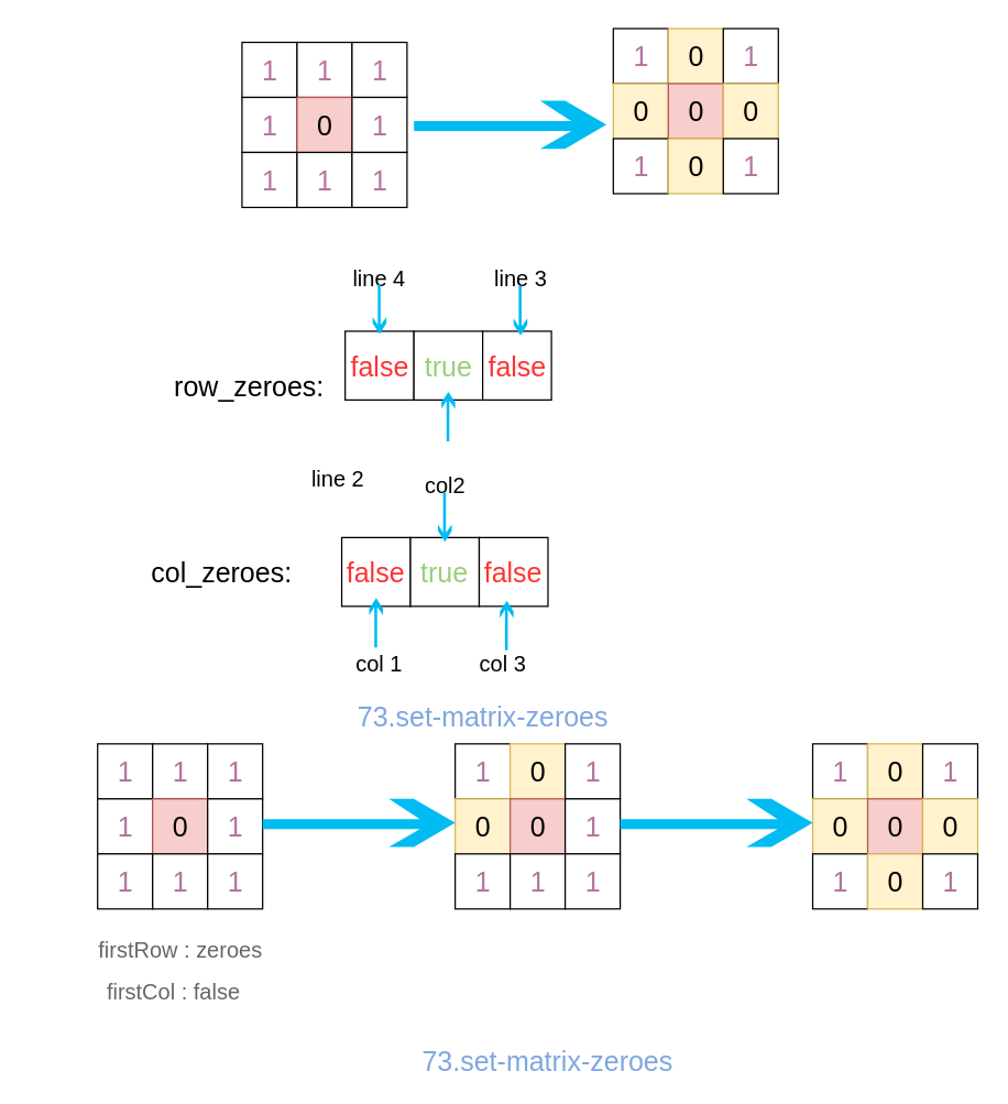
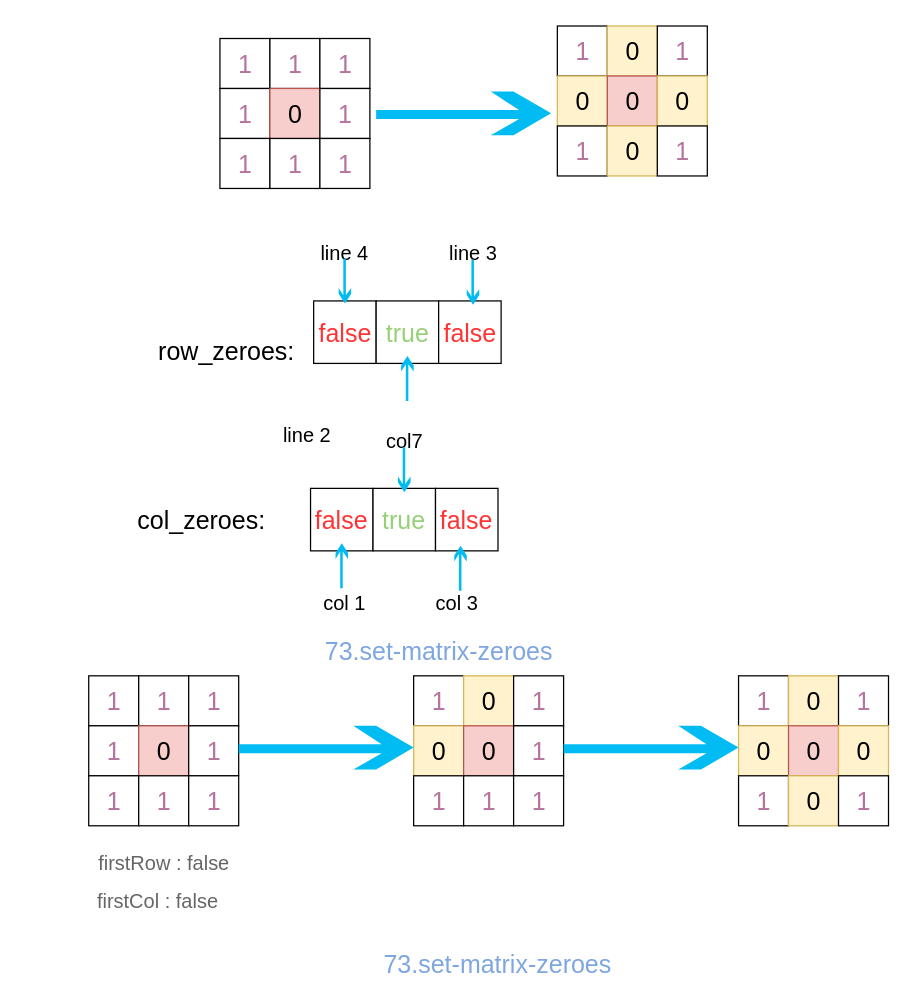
  <mxCell id="0" />
  <mxCell id="1" parent="0" />
  <mxCell id="2" value="73.set-matrix-zeroes" style="text;html=1;strokeColor=none;fillColor=none;align=center;verticalAlign=middle;whiteSpace=wrap;rounded=0;fontSize=20;fontColor=#7EA6E0;" parent="1" vertex="1"><mxGeometry x="200.5" y="510" width="300" height="20" as="geometry" /></mxCell>
  <mxCell id="3" value="1" style="rounded=0;whiteSpace=wrap;html=1;fontSize=20;fontColor=#B5739D;" parent="1" vertex="1"><mxGeometry x="175.5" y="30" width="40" height="40" as="geometry" /></mxCell>
  <mxCell id="4" value="1" style="rounded=0;whiteSpace=wrap;html=1;fontSize=20;fontColor=#B5739D;" parent="1" vertex="1"><mxGeometry x="215.5" y="30" width="40" height="40" as="geometry" /></mxCell>
  <mxCell id="5" value="1" style="rounded=0;whiteSpace=wrap;html=1;fontSize=20;fontColor=#B5739D;" parent="1" vertex="1"><mxGeometry x="255.5" y="30" width="40" height="40" as="geometry" /></mxCell>
  <mxCell id="6" value="1" style="rounded=0;whiteSpace=wrap;html=1;fontSize=20;fontColor=#B5739D;" parent="1" vertex="1"><mxGeometry x="175.5" y="70" width="40" height="40" as="geometry" /></mxCell>
  <mxCell id="7" value="0" style="rounded=0;whiteSpace=wrap;html=1;fontSize=20;fillColor=#f8cecc;strokeColor=#b85450;" parent="1" vertex="1"><mxGeometry x="215.5" y="70" width="40" height="40" as="geometry" /></mxCell>
  <mxCell id="8" value="1" style="rounded=0;whiteSpace=wrap;html=1;fontSize=20;fontColor=#B5739D;" parent="1" vertex="1"><mxGeometry x="255.5" y="70" width="40" height="40" as="geometry" /></mxCell>
  <mxCell id="9" value="1" style="rounded=0;whiteSpace=wrap;html=1;fontSize=20;fontColor=#B5739D;" parent="1" vertex="1"><mxGeometry x="175.5" y="110" width="40" height="40" as="geometry" /></mxCell>
  <mxCell id="10" value="1" style="rounded=0;whiteSpace=wrap;html=1;fontSize=20;fontColor=#B5739D;" parent="1" vertex="1"><mxGeometry x="215.5" y="110" width="40" height="40" as="geometry" /></mxCell>
  <mxCell id="11" value="1" style="rounded=0;whiteSpace=wrap;html=1;fontSize=20;fontColor=#B5739D;" parent="1" vertex="1"><mxGeometry x="255.5" y="110" width="40" height="40" as="geometry" /></mxCell>
  <mxCell id="12" value="1" style="rounded=0;whiteSpace=wrap;html=1;fontSize=20;fontColor=#B5739D;" parent="1" vertex="1"><mxGeometry x="445.5" y="20" width="40" height="40" as="geometry" /></mxCell>
  <mxCell id="13" value="0" style="rounded=0;whiteSpace=wrap;html=1;fontSize=20;fillColor=#fff2cc;strokeColor=#d6b656;" parent="1" vertex="1"><mxGeometry x="485.5" y="20" width="40" height="40" as="geometry" /></mxCell>
  <mxCell id="14" value="1" style="rounded=0;whiteSpace=wrap;html=1;fontSize=20;fontColor=#B5739D;" parent="1" vertex="1"><mxGeometry x="525.5" y="20" width="40" height="40" as="geometry" /></mxCell>
  <mxCell id="15" value="0" style="rounded=0;whiteSpace=wrap;html=1;fontSize=20;fillColor=#fff2cc;strokeColor=#d6b656;" parent="1" vertex="1"><mxGeometry x="445.5" y="60" width="40" height="40" as="geometry" /></mxCell>
  <mxCell id="16" value="0" style="rounded=0;whiteSpace=wrap;html=1;fontSize=20;fillColor=#f8cecc;strokeColor=#b85450;" parent="1" vertex="1"><mxGeometry x="485.5" y="60" width="40" height="40" as="geometry" /></mxCell>
  <mxCell id="17" value="0" style="rounded=0;whiteSpace=wrap;html=1;fontSize=20;fillColor=#fff2cc;strokeColor=#d6b656;" parent="1" vertex="1"><mxGeometry x="525.5" y="60" width="40" height="40" as="geometry" /></mxCell>
  <mxCell id="18" value="1" style="rounded=0;whiteSpace=wrap;html=1;fontSize=20;fontColor=#B5739D;" parent="1" vertex="1"><mxGeometry x="445.5" y="100" width="40" height="40" as="geometry" /></mxCell>
  <mxCell id="19" value="0" style="rounded=0;whiteSpace=wrap;html=1;fontSize=20;fillColor=#fff2cc;strokeColor=#d6b656;" parent="1" vertex="1"><mxGeometry x="485.5" y="100" width="40" height="40" as="geometry" /></mxCell>
  <mxCell id="20" value="1" style="rounded=0;whiteSpace=wrap;html=1;fontSize=20;fontColor=#B5739D;" parent="1" vertex="1"><mxGeometry x="525.5" y="100" width="40" height="40" as="geometry" /></mxCell>
  <mxCell id="21" value="false" style="rounded=0;whiteSpace=wrap;html=1;fontSize=20;fontColor=#FF3333;" parent="1" vertex="1"><mxGeometry x="250.5" y="240" width="50" height="50" as="geometry" /></mxCell>
  <mxCell id="22" value="true" style="rounded=0;whiteSpace=wrap;html=1;fontSize=20;fontColor=#97D077;" parent="1" vertex="1"><mxGeometry x="300.5" y="240" width="50" height="50" as="geometry" /></mxCell>
  <mxCell id="23" value="false" style="rounded=0;whiteSpace=wrap;html=1;fontSize=20;fontColor=#FF3333;" parent="1" vertex="1"><mxGeometry x="350.5" y="240" width="50" height="50" as="geometry" /></mxCell>
  <mxCell id="24" value="false" style="rounded=0;whiteSpace=wrap;html=1;fontSize=20;fontColor=#FF3333;" parent="1" vertex="1"><mxGeometry x="248" y="390" width="50" height="50" as="geometry" /></mxCell>
  <mxCell id="25" value="true" style="rounded=0;whiteSpace=wrap;html=1;fontSize=20;fontColor=#97D077;" parent="1" vertex="1"><mxGeometry x="298" y="390" width="50" height="50" as="geometry" /></mxCell>
  <mxCell id="26" value="false" style="rounded=0;whiteSpace=wrap;html=1;fontSize=20;fontColor=#FF3333;" parent="1" vertex="1"><mxGeometry x="348" y="390" width="50" height="50" as="geometry" /></mxCell>
  <mxCell id="27" value="&lt;div&gt;&lt;span&gt;row_zeroes&lt;/span&gt;&lt;span&gt;:&lt;/span&gt;&lt;/div&gt;" style="text;html=1;strokeColor=none;fillColor=none;align=center;verticalAlign=middle;whiteSpace=wrap;rounded=0;fontSize=20;fontColor=#000000;" parent="1" vertex="1"><mxGeometry x="150.5" y="270" width="60" height="20" as="geometry" /></mxCell>
  <mxCell id="28" value="&lt;font style=&quot;font-size: 16px&quot;&gt;line 4&lt;/font&gt;" style="text;html=1;strokeColor=none;fillColor=none;align=center;verticalAlign=middle;whiteSpace=wrap;rounded=0;fontSize=20;fontColor=#000000;" parent="1" vertex="1"><mxGeometry x="243" y="190" width="65" height="20" as="geometry" /></mxCell>
  <mxCell id="29" value="&lt;font style=&quot;font-size: 16px&quot;&gt;line 2&lt;/font&gt;" style="text;html=1;strokeColor=none;fillColor=none;align=center;verticalAlign=middle;whiteSpace=wrap;rounded=0;fontSize=20;fontColor=#000000;" parent="1" vertex="1"><mxGeometry x="213" y="335" width="65" height="20" as="geometry" /></mxCell>
  <mxCell id="30" value="&lt;font style=&quot;font-size: 16px&quot;&gt;line 3&lt;/font&gt;" style="text;html=1;strokeColor=none;fillColor=none;align=center;verticalAlign=middle;whiteSpace=wrap;rounded=0;fontSize=20;fontColor=#000000;" parent="1" vertex="1"><mxGeometry x="345.5" y="190" width="65" height="20" as="geometry" /></mxCell>
  <mxCell id="31" value="&lt;font style=&quot;font-size: 16px&quot;&gt;col 1&lt;/font&gt;" style="text;html=1;strokeColor=none;fillColor=none;align=center;verticalAlign=middle;whiteSpace=wrap;rounded=0;fontSize=20;fontColor=#000000;" parent="1" vertex="1"><mxGeometry x="243" y="470" width="65" height="20" as="geometry" /></mxCell>
- <mxCell id="32" value="&lt;font style=&quot;font-size: 16px&quot;&gt;col2&lt;/font&gt;" style="text;html=1;strokeColor=none;fillColor=none;align=center;verticalAlign=middle;whiteSpace=wrap;rounded=0;fontSize=20;fontColor=#000000;" parent="1" vertex="1"><mxGeometry x="290.5" y="340" width="65" height="20" as="geometry" /></mxCell>
+ <mxCell id="32" value="&lt;font style=&quot;font-size: 16px&quot;&gt;col7&lt;/font&gt;" style="text;html=1;strokeColor=none;fillColor=none;align=center;verticalAlign=middle;whiteSpace=wrap;rounded=0;fontSize=20;fontColor=#000000;" parent="1" vertex="1"><mxGeometry x="290.5" y="340" width="65" height="20" as="geometry" /></mxCell>
  <mxCell id="33" value="&lt;font style=&quot;font-size: 16px&quot;&gt;col 3&lt;/font&gt;" style="text;html=1;strokeColor=none;fillColor=none;align=center;verticalAlign=middle;whiteSpace=wrap;rounded=0;fontSize=20;fontColor=#000000;" parent="1" vertex="1"><mxGeometry x="333" y="470" width="65" height="20" as="geometry" /></mxCell>
  <mxCell id="34" value="" style="pointerEvents=1;shadow=0;dashed=0;html=1;strokeColor=none;labelPosition=center;verticalLabelPosition=bottom;verticalAlign=top;align=center;shape=mxgraph.mscae.deprecated.poster_arrow;fillColor=#00BCF2;fontSize=20;fontColor=#000000;" parent="1" vertex="1"><mxGeometry x="270.5" y="206" width="10" height="36" as="geometry" /></mxCell>
  <mxCell id="35" value="" style="pointerEvents=1;shadow=0;dashed=0;html=1;strokeColor=none;labelPosition=center;verticalLabelPosition=bottom;verticalAlign=top;align=center;shape=mxgraph.mscae.deprecated.poster_arrow;fillColor=#00BCF2;fontSize=20;fontColor=#000000;" parent="1" vertex="1"><mxGeometry x="373" y="207" width="10" height="36" as="geometry" /></mxCell>
  <mxCell id="36" value="" style="pointerEvents=1;shadow=0;dashed=0;html=1;strokeColor=none;labelPosition=center;verticalLabelPosition=bottom;verticalAlign=top;align=center;shape=mxgraph.mscae.deprecated.poster_arrow;fillColor=#00BCF2;fontSize=20;fontColor=#000000;" parent="1" vertex="1"><mxGeometry x="318" y="357" width="10" height="36" as="geometry" /></mxCell>
  <mxCell id="37" value="" style="pointerEvents=1;shadow=0;dashed=0;html=1;strokeColor=none;labelPosition=center;verticalLabelPosition=bottom;verticalAlign=top;align=center;shape=mxgraph.mscae.deprecated.poster_arrow;fillColor=#00BCF2;fontSize=20;fontColor=#000000;flipV=1;" parent="1" vertex="1"><mxGeometry x="320.5" y="284" width="10" height="36" as="geometry" /></mxCell>
  <mxCell id="38" value="" style="pointerEvents=1;shadow=0;dashed=0;html=1;strokeColor=none;labelPosition=center;verticalLabelPosition=bottom;verticalAlign=top;align=center;shape=mxgraph.mscae.deprecated.poster_arrow;fillColor=#00BCF2;fontSize=20;fontColor=#000000;flipV=1;" parent="1" vertex="1"><mxGeometry x="268" y="434" width="10" height="36" as="geometry" /></mxCell>
  <mxCell id="39" value="" style="pointerEvents=1;shadow=0;dashed=0;html=1;strokeColor=none;labelPosition=center;verticalLabelPosition=bottom;verticalAlign=top;align=center;shape=mxgraph.mscae.deprecated.poster_arrow;fillColor=#00BCF2;fontSize=20;fontColor=#000000;flipV=1;" parent="1" vertex="1"><mxGeometry x="363" y="436" width="10" height="36" as="geometry" /></mxCell>
  <mxCell id="40" value="" style="pointerEvents=1;shadow=0;dashed=0;html=1;strokeColor=none;labelPosition=center;verticalLabelPosition=bottom;verticalAlign=top;align=center;shape=mxgraph.mscae.deprecated.poster_arrow;fillColor=#00BCF2;fontSize=20;fontColor=#000000;direction=north;" parent="1" vertex="1"><mxGeometry x="300.5" y="72.5" width="140" height="35" as="geometry" /></mxCell>
  <mxCell id="41" value="1" style="rounded=0;whiteSpace=wrap;html=1;fontSize=20;fontColor=#B5739D;" parent="1" vertex="1"><mxGeometry x="70.5" y="540" width="40" height="40" as="geometry" /></mxCell>
  <mxCell id="42" value="1" style="rounded=0;whiteSpace=wrap;html=1;fontSize=20;fontColor=#B5739D;" parent="1" vertex="1"><mxGeometry x="110.5" y="540" width="40" height="40" as="geometry" /></mxCell>
  <mxCell id="43" value="1" style="rounded=0;whiteSpace=wrap;html=1;fontSize=20;fontColor=#B5739D;" parent="1" vertex="1"><mxGeometry x="150.5" y="540" width="40" height="40" as="geometry" /></mxCell>
  <mxCell id="44" value="1" style="rounded=0;whiteSpace=wrap;html=1;fontSize=20;fontColor=#B5739D;" parent="1" vertex="1"><mxGeometry x="70.5" y="580" width="40" height="40" as="geometry" /></mxCell>
  <mxCell id="45" value="0" style="rounded=0;whiteSpace=wrap;html=1;fontSize=20;fillColor=#f8cecc;strokeColor=#b85450;" parent="1" vertex="1"><mxGeometry x="110.5" y="580" width="40" height="40" as="geometry" /></mxCell>
  <mxCell id="46" value="1" style="rounded=0;whiteSpace=wrap;html=1;fontSize=20;fontColor=#B5739D;" parent="1" vertex="1"><mxGeometry x="150.5" y="580" width="40" height="40" as="geometry" /></mxCell>
  <mxCell id="47" value="1" style="rounded=0;whiteSpace=wrap;html=1;fontSize=20;fontColor=#B5739D;" parent="1" vertex="1"><mxGeometry x="70.5" y="620" width="40" height="40" as="geometry" /></mxCell>
  <mxCell id="48" value="1" style="rounded=0;whiteSpace=wrap;html=1;fontSize=20;fontColor=#B5739D;" parent="1" vertex="1"><mxGeometry x="110.5" y="620" width="40" height="40" as="geometry" /></mxCell>
  <mxCell id="49" value="1" style="rounded=0;whiteSpace=wrap;html=1;fontSize=20;fontColor=#B5739D;" parent="1" vertex="1"><mxGeometry x="150.5" y="620" width="40" height="40" as="geometry" /></mxCell>
  <mxCell id="50" value="1" style="rounded=0;whiteSpace=wrap;html=1;fontSize=20;fontColor=#B5739D;" parent="1" vertex="1"><mxGeometry x="330.5" y="540" width="40" height="40" as="geometry" /></mxCell>
  <mxCell id="51" value="0" style="rounded=0;whiteSpace=wrap;html=1;fontSize=20;fillColor=#fff2cc;strokeColor=#d6b656;" parent="1" vertex="1"><mxGeometry x="370.5" y="540" width="40" height="40" as="geometry" /></mxCell>
  <mxCell id="52" value="1" style="rounded=0;whiteSpace=wrap;html=1;fontSize=20;fontColor=#B5739D;" parent="1" vertex="1"><mxGeometry x="410.5" y="540" width="40" height="40" as="geometry" /></mxCell>
  <mxCell id="53" value="0" style="rounded=0;whiteSpace=wrap;html=1;fontSize=20;fillColor=#fff2cc;strokeColor=#d6b656;" parent="1" vertex="1"><mxGeometry x="330.5" y="580" width="40" height="40" as="geometry" /></mxCell>
  <mxCell id="54" value="0" style="rounded=0;whiteSpace=wrap;html=1;fontSize=20;fillColor=#f8cecc;strokeColor=#b85450;" parent="1" vertex="1"><mxGeometry x="370.5" y="580" width="40" height="40" as="geometry" /></mxCell>
  <mxCell id="55" value="1" style="rounded=0;whiteSpace=wrap;html=1;fontSize=20;fontColor=#B5739D;" parent="1" vertex="1"><mxGeometry x="410.5" y="580" width="40" height="40" as="geometry" /></mxCell>
  <mxCell id="56" value="1" style="rounded=0;whiteSpace=wrap;html=1;fontSize=20;fontColor=#B5739D;" parent="1" vertex="1"><mxGeometry x="330.5" y="620" width="40" height="40" as="geometry" /></mxCell>
  <mxCell id="57" value="1" style="rounded=0;whiteSpace=wrap;html=1;fontSize=20;fontColor=#B5739D;" parent="1" vertex="1"><mxGeometry x="370.5" y="620" width="40" height="40" as="geometry" /></mxCell>
  <mxCell id="58" value="1" style="rounded=0;whiteSpace=wrap;html=1;fontSize=20;fontColor=#B5739D;" parent="1" vertex="1"><mxGeometry x="410.5" y="620" width="40" height="40" as="geometry" /></mxCell>
- <mxCell id="59" value="firstRow : zeroes" style="text;html=1;strokeColor=none;fillColor=none;align=center;verticalAlign=middle;whiteSpace=wrap;rounded=0;fontSize=16;fontColor=#666666;" parent="1" vertex="1"><mxGeometry x="25.5" y="680" width="210" height="20" as="geometry" /></mxCell>
+ <mxCell id="59" value="firstRow : false" style="text;html=1;strokeColor=none;fillColor=none;align=center;verticalAlign=middle;whiteSpace=wrap;rounded=0;fontSize=16;fontColor=#666666;" parent="1" vertex="1"><mxGeometry x="25.5" y="680" width="210" height="20" as="geometry" /></mxCell>
  <mxCell id="60" value="firstCol : false" style="text;html=1;strokeColor=none;fillColor=none;align=center;verticalAlign=middle;whiteSpace=wrap;rounded=0;fontSize=16;fontColor=#666666;" parent="1" vertex="1"><mxGeometry x="20.5" y="710" width="210" height="20" as="geometry" /></mxCell>
  <mxCell id="61" value="1" style="rounded=0;whiteSpace=wrap;html=1;fontSize=20;fontColor=#B5739D;" parent="1" vertex="1"><mxGeometry x="590.5" y="540" width="40" height="40" as="geometry" /></mxCell>
  <mxCell id="62" value="0" style="rounded=0;whiteSpace=wrap;html=1;fontSize=20;fillColor=#fff2cc;strokeColor=#d6b656;" parent="1" vertex="1"><mxGeometry x="630.5" y="540" width="40" height="40" as="geometry" /></mxCell>
  <mxCell id="63" value="1" style="rounded=0;whiteSpace=wrap;html=1;fontSize=20;fontColor=#B5739D;" parent="1" vertex="1"><mxGeometry x="670.5" y="540" width="40" height="40" as="geometry" /></mxCell>
  <mxCell id="64" value="0" style="rounded=0;whiteSpace=wrap;html=1;fontSize=20;fillColor=#fff2cc;strokeColor=#d6b656;" parent="1" vertex="1"><mxGeometry x="590.5" y="580" width="40" height="40" as="geometry" /></mxCell>
  <mxCell id="65" value="0" style="rounded=0;whiteSpace=wrap;html=1;fontSize=20;fillColor=#f8cecc;strokeColor=#b85450;" parent="1" vertex="1"><mxGeometry x="630.5" y="580" width="40" height="40" as="geometry" /></mxCell>
  <mxCell id="66" value="0" style="rounded=0;whiteSpace=wrap;html=1;fontSize=20;fillColor=#fff2cc;strokeColor=#d6b656;" parent="1" vertex="1"><mxGeometry x="670.5" y="580" width="40" height="40" as="geometry" /></mxCell>
  <mxCell id="67" value="1" style="rounded=0;whiteSpace=wrap;html=1;fontSize=20;fontColor=#B5739D;" parent="1" vertex="1"><mxGeometry x="590.5" y="620" width="40" height="40" as="geometry" /></mxCell>
  <mxCell id="68" value="0" style="rounded=0;whiteSpace=wrap;html=1;fontSize=20;fillColor=#fff2cc;strokeColor=#d6b656;" parent="1" vertex="1"><mxGeometry x="630.5" y="620" width="40" height="40" as="geometry" /></mxCell>
  <mxCell id="69" value="1" style="rounded=0;whiteSpace=wrap;html=1;fontSize=20;fontColor=#B5739D;" parent="1" vertex="1"><mxGeometry x="670.5" y="620" width="40" height="40" as="geometry" /></mxCell>
  <mxCell id="70" value="" style="pointerEvents=1;shadow=0;dashed=0;html=1;strokeColor=none;labelPosition=center;verticalLabelPosition=bottom;verticalAlign=top;align=center;shape=mxgraph.mscae.deprecated.poster_arrow;fillColor=#00BCF2;fontSize=20;fontColor=#000000;direction=north;" parent="1" vertex="1"><mxGeometry x="190.5" y="580" width="140" height="35" as="geometry" /></mxCell>
  <mxCell id="71" value="" style="pointerEvents=1;shadow=0;dashed=0;html=1;strokeColor=none;labelPosition=center;verticalLabelPosition=bottom;verticalAlign=top;align=center;shape=mxgraph.mscae.deprecated.poster_arrow;fillColor=#00BCF2;fontSize=20;fontColor=#000000;direction=north;" parent="1" vertex="1"><mxGeometry x="450.5" y="580" width="140" height="35" as="geometry" /></mxCell>
  <mxCell id="72" value="73.set-matrix-zeroes" style="text;html=1;strokeColor=none;fillColor=none;align=center;verticalAlign=middle;whiteSpace=wrap;rounded=0;fontSize=20;fontColor=#7EA6E0;" parent="1" vertex="1"><mxGeometry x="248" y="760" width="300" height="20" as="geometry" /></mxCell>
  <mxCell id="73" value="&lt;div&gt;&lt;span&gt;col_zeroes&lt;/span&gt;&lt;span&gt;:&lt;/span&gt;&lt;/div&gt;" style="text;html=1;strokeColor=none;fillColor=none;align=center;verticalAlign=middle;whiteSpace=wrap;rounded=0;fontSize=20;fontColor=#000000;" vertex="1" parent="1"><mxGeometry x="130.5" y="405" width="60" height="20" as="geometry" /></mxCell>
